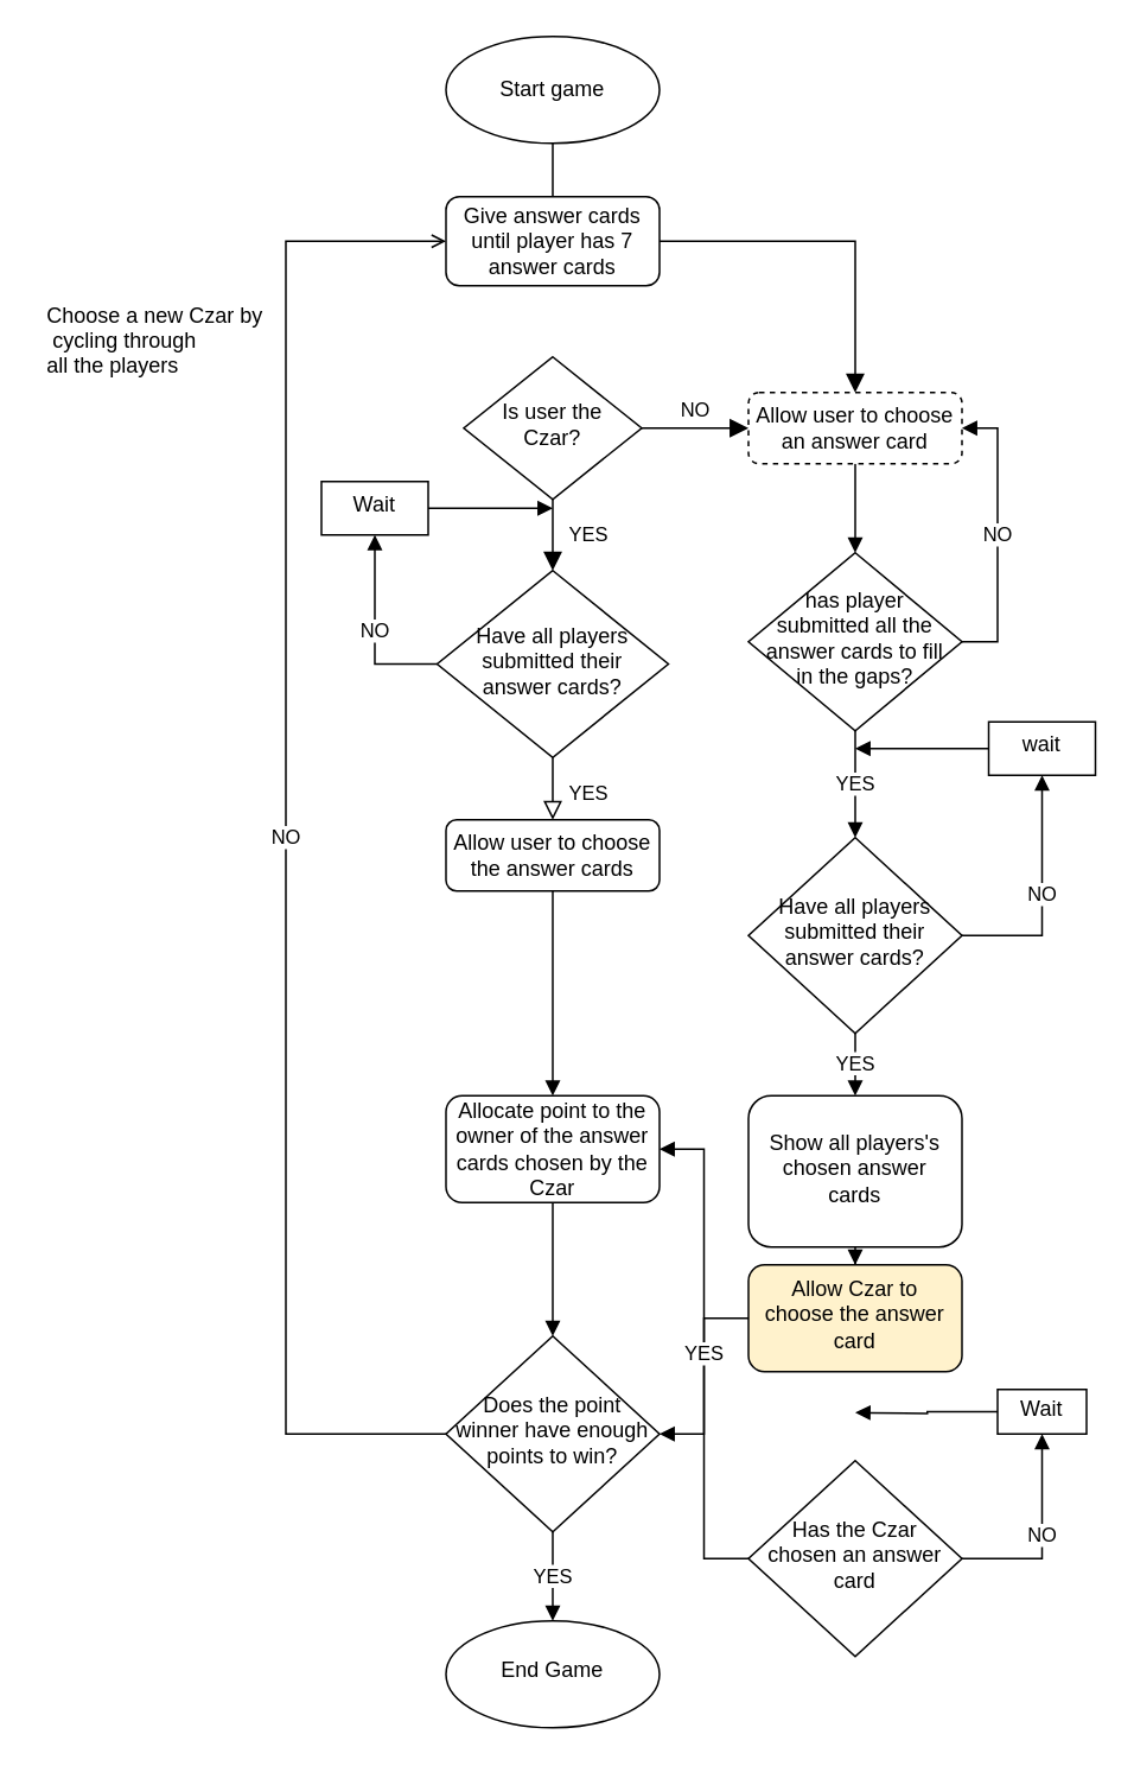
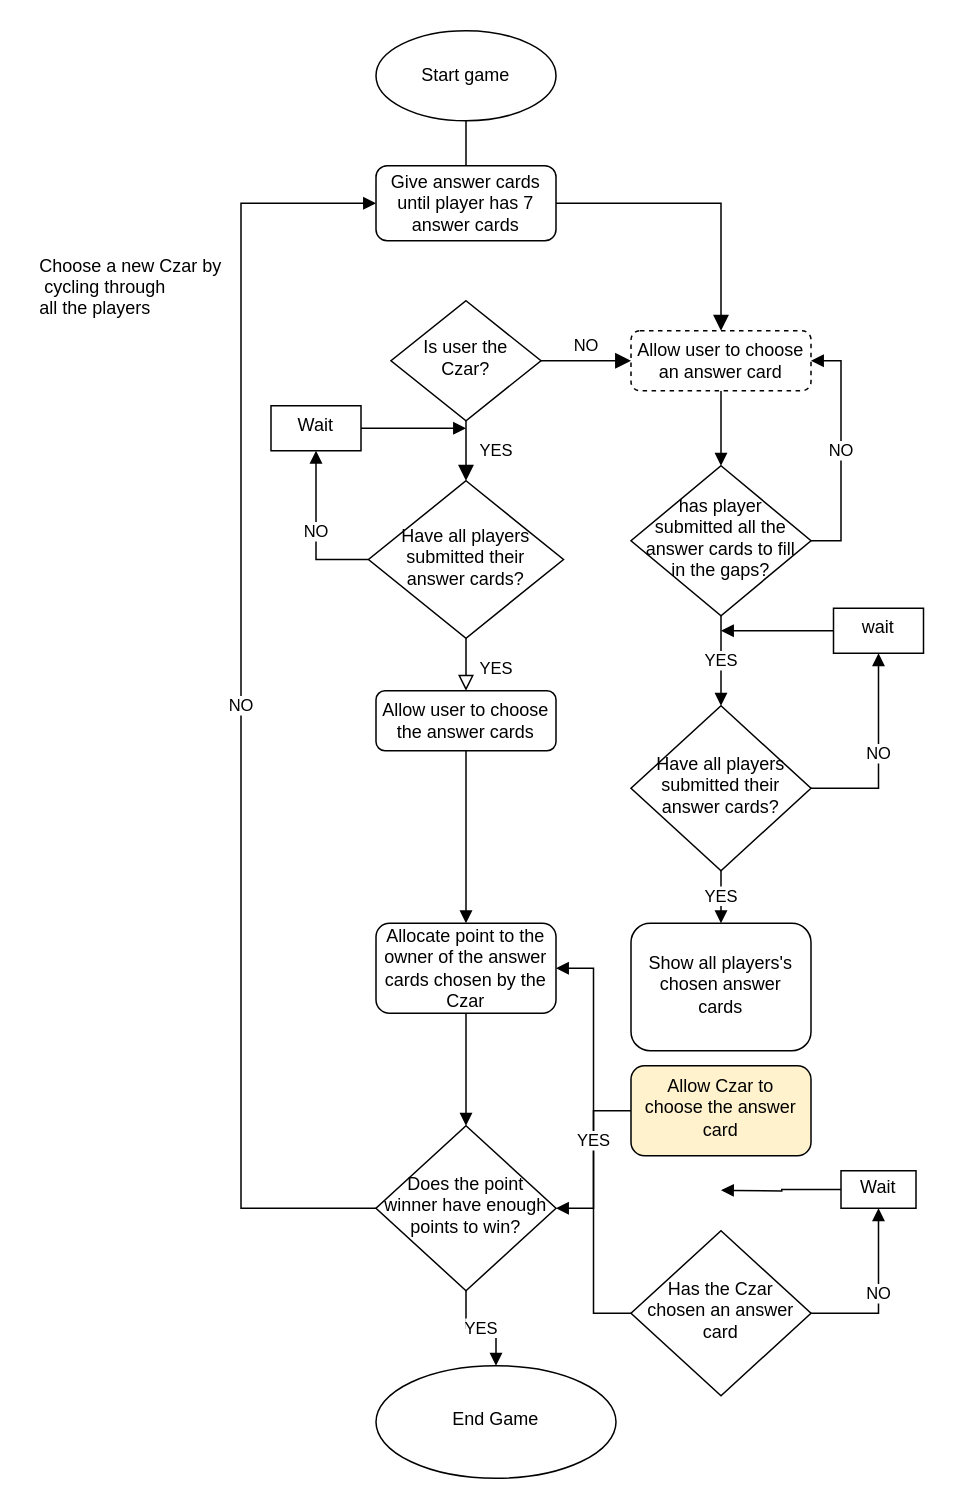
  <mxCell id="0" />
  <mxCell id="1" parent="0" />
  <mxCell id="2" value="" style="rounded=0;html=1;jettySize=auto;orthogonalLoop=1;fontSize=11;endArrow=block;endFill=1;endSize=8;strokeWidth=1;shadow=0;labelBackgroundColor=none;edgeStyle=orthogonalEdgeStyle;strokeColor=#000000;" parent="1" source="3" target="8" edge="1"><mxGeometry relative="1" as="geometry" /></mxCell>
  <mxCell id="3" value="Give answer cards until player has 7 answer cards" style="rounded=1;whiteSpace=wrap;html=1;fontSize=12;glass=0;strokeWidth=1;shadow=0;" parent="1" vertex="1"><mxGeometry x="250" y="110" width="120" height="50" as="geometry" /></mxCell>
  <mxCell id="4" value="YES" style="rounded=0;html=1;jettySize=auto;orthogonalLoop=1;fontSize=11;endArrow=block;endFill=1;endSize=8;strokeWidth=1;shadow=0;labelBackgroundColor=none;edgeStyle=orthogonalEdgeStyle;" parent="1" source="6" target="11" edge="1"><mxGeometry y="20" relative="1" as="geometry"><mxPoint as="offset" /></mxGeometry></mxCell>
  <mxCell id="5" value="NO" style="edgeStyle=orthogonalEdgeStyle;rounded=0;html=1;jettySize=auto;orthogonalLoop=1;fontSize=11;endArrow=block;endFill=1;endSize=8;strokeWidth=1;shadow=0;labelBackgroundColor=none;" parent="1" source="6" target="8" edge="1"><mxGeometry y="10" relative="1" as="geometry"><mxPoint as="offset" /></mxGeometry></mxCell>
  <mxCell id="6" value="Is user the Czar?" style="rhombus;whiteSpace=wrap;html=1;shadow=0;fontFamily=Helvetica;fontSize=12;align=center;strokeWidth=1;spacing=6;spacingTop=-4;" parent="1" vertex="1"><mxGeometry x="260" y="200" width="100" height="80" as="geometry" /></mxCell>
  <mxCell id="7" value="" style="edgeStyle=orthogonalEdgeStyle;rounded=0;orthogonalLoop=1;jettySize=auto;html=1;shadow=0;endArrow=block;endFill=1;strokeColor=#000000;entryX=0.5;entryY=0;entryDx=0;entryDy=0;" parent="1" source="8" target="18" edge="1"><mxGeometry relative="1" as="geometry"><mxPoint x="470" y="320" as="targetPoint" /><Array as="points" /></mxGeometry></mxCell>
  <mxCell id="8" value="Allow user to choose an answer card" style="rounded=1;whiteSpace=wrap;html=1;fontSize=12;glass=0;strokeWidth=1;shadow=0;dashed=1;" parent="1" vertex="1"><mxGeometry x="420" y="220" width="120" height="40" as="geometry" /></mxCell>
  <mxCell id="9" value="YES" style="rounded=0;html=1;jettySize=auto;orthogonalLoop=1;fontSize=11;endArrow=block;endFill=0;endSize=8;strokeWidth=1;shadow=0;labelBackgroundColor=none;edgeStyle=orthogonalEdgeStyle;" parent="1" source="11" target="13" edge="1"><mxGeometry x="0.333" y="20" relative="1" as="geometry"><mxPoint as="offset" /></mxGeometry></mxCell>
  <mxCell id="10" value="NO" style="edgeStyle=orthogonalEdgeStyle;rounded=0;orthogonalLoop=1;jettySize=auto;html=1;shadow=0;endArrow=block;endFill=1;strokeColor=#000000;entryX=0.5;entryY=1;entryDx=0;entryDy=0;" parent="1" source="11" target="34" edge="1"><mxGeometry relative="1" as="geometry" /></mxCell>
  <mxCell id="11" value="Have all players submitted their answer cards?" style="rhombus;whiteSpace=wrap;html=1;shadow=0;fontFamily=Helvetica;fontSize=12;align=center;strokeWidth=1;spacing=6;spacingTop=-4;" parent="1" vertex="1"><mxGeometry x="245" y="320" width="130" height="105" as="geometry" /></mxCell>
  <mxCell id="12" value="" style="edgeStyle=orthogonalEdgeStyle;rounded=0;orthogonalLoop=1;jettySize=auto;html=1;shadow=0;endArrow=block;endFill=1;strokeColor=#000000;" parent="1" source="13" target="36" edge="1"><mxGeometry relative="1" as="geometry" /></mxCell>
  <mxCell id="13" value="Allow user to choose the answer cards" style="rounded=1;whiteSpace=wrap;html=1;fontSize=12;glass=0;strokeWidth=1;shadow=0;" parent="1" vertex="1"><mxGeometry x="250" y="460" width="120" height="40" as="geometry" /></mxCell>
  <mxCell id="14" value="" style="edgeStyle=orthogonalEdgeStyle;rounded=0;orthogonalLoop=1;jettySize=auto;html=1;endArrow=none;" parent="1" source="15" target="3" edge="1"><mxGeometry relative="1" as="geometry" /></mxCell>
  <mxCell id="15" value="Start game" style="ellipse;whiteSpace=wrap;html=1;rounded=1;glass=0;strokeWidth=1;shadow=0;" parent="1" vertex="1"><mxGeometry x="250" y="20" width="120" height="60" as="geometry" /></mxCell>
  <mxCell id="16" value="NO" style="edgeStyle=orthogonalEdgeStyle;rounded=0;orthogonalLoop=1;jettySize=auto;html=1;shadow=0;endArrow=block;endFill=1;strokeColor=#000000;entryX=1;entryY=0.5;entryDx=0;entryDy=0;exitX=1;exitY=0.5;exitDx=0;exitDy=0;" parent="1" source="18" target="8" edge="1"><mxGeometry relative="1" as="geometry"><mxPoint x="670" y="350" as="targetPoint" /></mxGeometry></mxCell>
  <mxCell id="17" value="YES" style="edgeStyle=orthogonalEdgeStyle;rounded=0;orthogonalLoop=1;jettySize=auto;html=1;shadow=0;endArrow=block;endFill=1;strokeColor=#000000;" parent="1" source="18" target="21" edge="1"><mxGeometry relative="1" as="geometry" /></mxCell>
  <mxCell id="18" value="has player submitted all the answer cards to fill in the gaps?" style="rhombus;whiteSpace=wrap;html=1;shadow=0;fontFamily=Helvetica;fontSize=12;align=center;strokeWidth=1;spacing=6;spacingTop=-4;" parent="1" vertex="1"><mxGeometry x="420" y="310" width="120" height="100" as="geometry" /></mxCell>
  <mxCell id="19" value="NO" style="edgeStyle=orthogonalEdgeStyle;rounded=0;orthogonalLoop=1;jettySize=auto;html=1;shadow=0;endArrow=block;endFill=1;strokeColor=#000000;entryX=0.5;entryY=1;entryDx=0;entryDy=0;" parent="1" source="21" target="23" edge="1"><mxGeometry relative="1" as="geometry" /></mxCell>
  <mxCell id="20" value="YES" style="edgeStyle=orthogonalEdgeStyle;rounded=0;orthogonalLoop=1;jettySize=auto;html=1;shadow=0;endArrow=block;endFill=1;strokeColor=#000000;" parent="1" source="21" target="25" edge="1"><mxGeometry relative="1" as="geometry" /></mxCell>
  <mxCell id="21" value="Have all players submitted their answer cards?" style="rhombus;whiteSpace=wrap;html=1;shadow=0;fontFamily=Helvetica;fontSize=12;align=center;strokeWidth=1;spacing=6;spacingTop=-4;" parent="1" vertex="1"><mxGeometry x="420" y="470" width="120" height="110" as="geometry" /></mxCell>
  <mxCell id="22" value="" style="edgeStyle=orthogonalEdgeStyle;rounded=0;orthogonalLoop=1;jettySize=auto;html=1;shadow=0;endArrow=block;endFill=1;strokeColor=#000000;" parent="1" source="23" edge="1"><mxGeometry relative="1" as="geometry"><mxPoint x="480" y="420" as="targetPoint" /></mxGeometry></mxCell>
  <mxCell id="23" value="wait" style="whiteSpace=wrap;html=1;shadow=0;strokeWidth=1;spacing=6;spacingTop=-4;" parent="1" vertex="1"><mxGeometry x="555" y="405" width="60" height="30" as="geometry" /></mxCell>
- <mxCell id="24" value="" style="edgeStyle=orthogonalEdgeStyle;rounded=0;orthogonalLoop=1;jettySize=auto;html=1;shadow=0;endArrow=block;endFill=1;strokeColor=#000000;" parent="1" source="25" target="27" edge="1"><mxGeometry relative="1" as="geometry" /></mxCell>
  <mxCell id="25" value="Show all players's chosen answer cards" style="rounded=1;whiteSpace=wrap;html=1;shadow=0;strokeWidth=1;spacing=6;spacingTop=-4;" parent="1" vertex="1"><mxGeometry x="420" y="615" width="120" height="85" as="geometry" /></mxCell>
  <mxCell id="26" value="" style="edgeStyle=orthogonalEdgeStyle;rounded=0;orthogonalLoop=1;jettySize=auto;html=1;shadow=0;endArrow=block;endFill=1;strokeColor=#000000;" parent="1" source="27" target="39" edge="1"><mxGeometry relative="1" as="geometry" /></mxCell>
  <mxCell id="27" value="Allow Czar to choose the answer card" style="whiteSpace=wrap;html=1;rounded=1;shadow=0;strokeWidth=1;spacing=6;spacingTop=-4;fillColor=#fff2cc;" parent="1" vertex="1"><mxGeometry x="420" y="710" width="120" height="60" as="geometry" /></mxCell>
  <mxCell id="28" value="NO" style="edgeStyle=orthogonalEdgeStyle;rounded=0;orthogonalLoop=1;jettySize=auto;html=1;shadow=0;endArrow=block;endFill=1;strokeColor=#000000;entryX=0.5;entryY=1;entryDx=0;entryDy=0;" parent="1" source="30" target="32" edge="1"><mxGeometry relative="1" as="geometry" /></mxCell>
  <mxCell id="29" value="YES" style="edgeStyle=orthogonalEdgeStyle;rounded=0;orthogonalLoop=1;jettySize=auto;html=1;shadow=0;endArrow=block;endFill=1;strokeColor=#000000;entryX=1;entryY=0.5;entryDx=0;entryDy=0;" parent="1" source="30" target="36" edge="1"><mxGeometry relative="1" as="geometry" /></mxCell>
  <mxCell id="30" value="Has the Czar chosen an answer card" style="rhombus;whiteSpace=wrap;html=1;shadow=0;fontFamily=Helvetica;fontSize=12;align=center;strokeWidth=1;spacing=6;spacingTop=-4;" parent="1" vertex="1"><mxGeometry x="420" y="820" width="120" height="110" as="geometry" /></mxCell>
  <mxCell id="31" value="" style="edgeStyle=orthogonalEdgeStyle;rounded=0;orthogonalLoop=1;jettySize=auto;html=1;shadow=0;endArrow=block;endFill=1;strokeColor=#000000;" parent="1" source="32" edge="1"><mxGeometry relative="1" as="geometry"><mxPoint x="480" y="793" as="targetPoint" /></mxGeometry></mxCell>
  <mxCell id="32" value="Wait" style="whiteSpace=wrap;html=1;shadow=0;strokeWidth=1;spacing=6;spacingTop=-4;" parent="1" vertex="1"><mxGeometry x="560" y="780" width="50" height="25" as="geometry" /></mxCell>
  <mxCell id="33" value="" style="edgeStyle=orthogonalEdgeStyle;rounded=0;orthogonalLoop=1;jettySize=auto;html=1;shadow=0;endArrow=block;endFill=1;strokeColor=#000000;" parent="1" source="34" edge="1"><mxGeometry relative="1" as="geometry"><mxPoint x="310" y="285" as="targetPoint" /></mxGeometry></mxCell>
  <mxCell id="34" value="Wait" style="whiteSpace=wrap;html=1;shadow=0;strokeWidth=1;spacing=6;spacingTop=-4;" parent="1" vertex="1"><mxGeometry x="180" y="270" width="60" height="30" as="geometry" /></mxCell>
  <mxCell id="35" value="" style="edgeStyle=orthogonalEdgeStyle;rounded=0;orthogonalLoop=1;jettySize=auto;html=1;shadow=0;endArrow=block;endFill=1;strokeColor=#000000;" parent="1" source="36" target="39" edge="1"><mxGeometry relative="1" as="geometry" /></mxCell>
  <mxCell id="36" value="Allocate point to the owner of the answer cards chosen by the Czar" style="whiteSpace=wrap;html=1;rounded=1;glass=0;strokeWidth=1;shadow=0;" parent="1" vertex="1"><mxGeometry x="250" y="615" width="120" height="60" as="geometry" /></mxCell>
- <mxCell id="37" value="NO" style="edgeStyle=orthogonalEdgeStyle;rounded=0;orthogonalLoop=1;jettySize=auto;html=1;shadow=0;endArrow=open;endFill=1;strokeColor=#000000;entryX=0;entryY=0.5;entryDx=0;entryDy=0;exitX=0;exitY=0.5;exitDx=0;exitDy=0;" parent="1" source="39" target="3" edge="1"><mxGeometry relative="1" as="geometry"><Array as="points"><mxPoint x="160" y="805" /><mxPoint x="160" y="135" /></Array></mxGeometry></mxCell>
+ <mxCell id="37" value="NO" style="edgeStyle=orthogonalEdgeStyle;rounded=0;orthogonalLoop=1;jettySize=auto;html=1;shadow=0;endArrow=block;endFill=1;strokeColor=#000000;entryX=0;entryY=0.5;entryDx=0;entryDy=0;exitX=0;exitY=0.5;exitDx=0;exitDy=0;" parent="1" source="39" target="3" edge="1"><mxGeometry relative="1" as="geometry"><Array as="points"><mxPoint x="160" y="805" /><mxPoint x="160" y="135" /></Array></mxGeometry></mxCell>
  <mxCell id="38" value="YES" style="edgeStyle=orthogonalEdgeStyle;rounded=0;orthogonalLoop=1;jettySize=auto;html=1;shadow=0;endArrow=block;endFill=1;strokeColor=#000000;" parent="1" source="39" target="40" edge="1"><mxGeometry relative="1" as="geometry" /></mxCell>
  <mxCell id="39" value="Does the point winner have enough points to win?" style="rhombus;whiteSpace=wrap;html=1;shadow=0;fontFamily=Helvetica;fontSize=12;align=center;strokeWidth=1;spacing=6;spacingTop=-4;" parent="1" vertex="1"><mxGeometry x="250" y="750" width="120" height="110" as="geometry" /></mxCell>
- <mxCell id="40" value="End Game" style="ellipse;whiteSpace=wrap;html=1;shadow=0;strokeWidth=1;spacing=6;spacingTop=-4;" parent="1" vertex="1"><mxGeometry x="250" y="910" width="120" height="60" as="geometry" /></mxCell>
+ <mxCell id="40" value="End Game" style="ellipse;whiteSpace=wrap;html=1;shadow=0;strokeWidth=1;spacing=6;spacingTop=-4;" parent="1" vertex="1"><mxGeometry x="250" y="910" width="160" height="75" as="geometry" /></mxCell>
  <mxCell id="41" value="Choose a new Czar by&#10; cycling through &#10;all the players" style="text;strokeColor=none;fillColor=none;align=left;verticalAlign=middle;spacingLeft=4;spacingRight=4;overflow=hidden;points=[[0,0.5],[1,0.5]];portConstraint=eastwest;rotatable=0;" parent="1" vertex="1"><mxGeometry x="20" y="150" width="160" height="80" as="geometry" /></mxCell>
